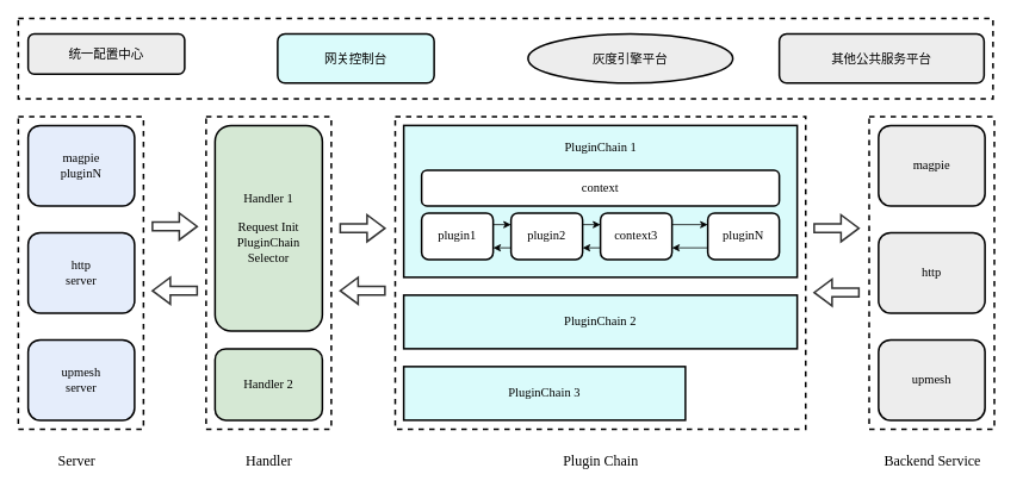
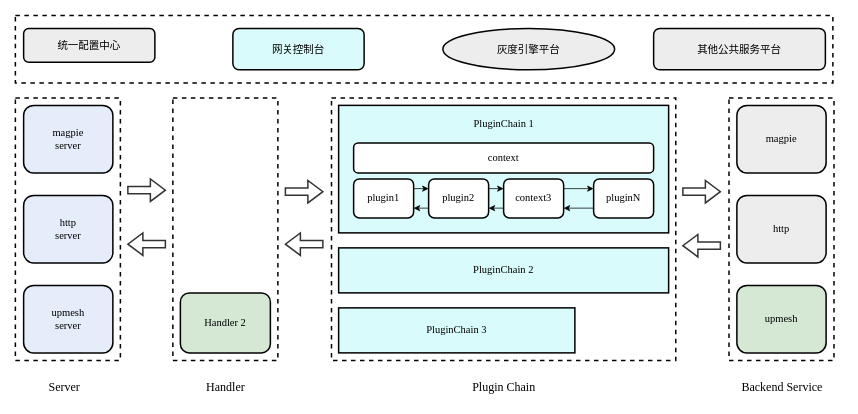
  <mxCell id="0" />
  <mxCell id="1" parent="0" />
  <mxCell id="2" value="" style="rounded=0;whiteSpace=wrap;html=1;strokeColor=#000000;strokeWidth=2;fontFamily=Verdana;fontSize=14;fillStyle=solid;fillColor=none;dashed=1;" vertex="1" parent="1"><mxGeometry x="20" y="20" width="1090" height="90" as="geometry" /></mxCell>
  <mxCell id="3" value="" style="rounded=0;whiteSpace=wrap;html=1;strokeColor=#000000;strokeWidth=2;fontFamily=Verdana;fontSize=14;fillStyle=solid;fillColor=none;dashed=1;" vertex="1" parent="1"><mxGeometry x="971.5" y="130" width="140" height="350" as="geometry" /></mxCell>
  <mxCell id="4" value="" style="rounded=0;whiteSpace=wrap;html=1;strokeColor=#000000;strokeWidth=2;fontFamily=Verdana;fontSize=14;fillStyle=solid;fillColor=none;dashed=1;" vertex="1" parent="1"><mxGeometry x="230" y="130" width="140" height="350" as="geometry" /></mxCell>
  <mxCell id="5" value="" style="rounded=0;whiteSpace=wrap;html=1;strokeColor=#000000;strokeWidth=2;fontFamily=Verdana;fontSize=14;fillStyle=solid;fillColor=none;dashed=1;" vertex="1" parent="1"><mxGeometry x="441.5" y="130" width="459" height="350" as="geometry" /></mxCell>
  <mxCell id="6" value="" style="rounded=0;whiteSpace=wrap;html=1;strokeColor=#000000;strokeWidth=2;fontFamily=Verdana;fontSize=14;fillStyle=solid;fillColor=none;dashed=1;" vertex="1" parent="1"><mxGeometry x="20" y="130" width="140" height="350" as="geometry" /></mxCell>
  <mxCell id="7" value="&lt;font style=&quot;font-size: 14px;&quot;&gt;统一配置中心&lt;/font&gt;" style="rounded=1;whiteSpace=wrap;html=1;strokeWidth=2;fillColor=#EDEDED;" vertex="1" parent="1"><mxGeometry x="31" y="37.5" width="175" height="45" as="geometry" /></mxCell>
- <mxCell id="8" value="magpie&lt;br&gt;pluginN" style="rounded=1;whiteSpace=wrap;html=1;strokeColor=#000000;strokeWidth=2;fontFamily=Verdana;fontSize=14;fillColor=#E5EDFB;" vertex="1" parent="1"><mxGeometry x="31" y="140" width="119" height="90" as="geometry" /></mxCell>
- <mxCell id="9" value="Handler 1&lt;br&gt;&lt;br&gt;Request Init&lt;br&gt;PluginChain&lt;br&gt;Selector" style="rounded=1;whiteSpace=wrap;html=1;strokeColor=#000000;strokeWidth=2;fontFamily=Verdana;fontSize=14;fillColor=#D5E8D4;" vertex="1" parent="1"><mxGeometry x="240" y="140" width="120" height="230" as="geometry" /></mxCell>
+ <mxCell id="8" value="magpie&lt;br&gt;server" style="rounded=1;whiteSpace=wrap;html=1;strokeColor=#000000;strokeWidth=2;fontFamily=Verdana;fontSize=14;fillColor=#E5EDFB;" vertex="1" parent="1"><mxGeometry x="31" y="140" width="119" height="90" as="geometry" /></mxCell>
  <mxCell id="10" value="Handler 2" style="rounded=1;whiteSpace=wrap;html=1;strokeColor=#000000;strokeWidth=2;fontFamily=Verdana;fontSize=14;fillColor=#D5E8D4;" vertex="1" parent="1"><mxGeometry x="240" y="390" width="120" height="80" as="geometry" /></mxCell>
  <mxCell id="11" value="&lt;div style=&quot;text-align: justify;&quot;&gt;&lt;br&gt;&lt;/div&gt;" style="rounded=0;whiteSpace=wrap;html=1;strokeColor=#000000;strokeWidth=2;fontFamily=Verdana;fontSize=14;align=left;fillColor=#DAFBFB;" vertex="1" parent="1"><mxGeometry x="451" y="140" width="440" height="170" as="geometry" /></mxCell>
  <mxCell id="12" value="context" style="rounded=1;whiteSpace=wrap;html=1;strokeColor=#000000;strokeWidth=2;fontFamily=Verdana;fontSize=14;" vertex="1" parent="1"><mxGeometry x="471" y="190" width="400" height="40" as="geometry" /></mxCell>
  <mxCell id="13" style="edgeStyle=orthogonalEdgeStyle;rounded=0;orthogonalLoop=1;jettySize=auto;html=1;exitX=1;exitY=0.25;exitDx=0;exitDy=0;entryX=0;entryY=0.25;entryDx=0;entryDy=0;fontFamily=Verdana;fontSize=14;" edge="1" parent="1" source="14" target="17"><mxGeometry relative="1" as="geometry" /></mxCell>
  <mxCell id="14" value="plugin1" style="rounded=1;whiteSpace=wrap;html=1;strokeColor=#000000;strokeWidth=2;fontFamily=Verdana;fontSize=14;" vertex="1" parent="1"><mxGeometry x="471" y="238" width="80" height="52" as="geometry" /></mxCell>
  <mxCell id="15" style="edgeStyle=orthogonalEdgeStyle;rounded=0;orthogonalLoop=1;jettySize=auto;html=1;exitX=0;exitY=0.75;exitDx=0;exitDy=0;entryX=1;entryY=0.75;entryDx=0;entryDy=0;fontFamily=Verdana;fontSize=14;" edge="1" parent="1" source="17" target="14"><mxGeometry relative="1" as="geometry" /></mxCell>
  <mxCell id="16" style="edgeStyle=orthogonalEdgeStyle;rounded=0;orthogonalLoop=1;jettySize=auto;html=1;exitX=1;exitY=0.25;exitDx=0;exitDy=0;entryX=0;entryY=0.25;entryDx=0;entryDy=0;fontFamily=Verdana;fontSize=14;" edge="1" parent="1" source="17" target="20"><mxGeometry relative="1" as="geometry" /></mxCell>
  <mxCell id="17" value="plugin2" style="rounded=1;whiteSpace=wrap;html=1;strokeColor=#000000;strokeWidth=2;fontFamily=Verdana;fontSize=14;" vertex="1" parent="1"><mxGeometry x="571" y="238" width="80" height="52" as="geometry" /></mxCell>
  <mxCell id="18" style="edgeStyle=orthogonalEdgeStyle;rounded=0;orthogonalLoop=1;jettySize=auto;html=1;exitX=0;exitY=0.75;exitDx=0;exitDy=0;entryX=1;entryY=0.75;entryDx=0;entryDy=0;fontFamily=Verdana;fontSize=14;" edge="1" parent="1" source="20" target="17"><mxGeometry relative="1" as="geometry" /></mxCell>
  <mxCell id="19" style="edgeStyle=orthogonalEdgeStyle;rounded=0;orthogonalLoop=1;jettySize=auto;html=1;exitX=1;exitY=0.25;exitDx=0;exitDy=0;entryX=0;entryY=0.25;entryDx=0;entryDy=0;fontFamily=Verdana;fontSize=14;" edge="1" parent="1" source="20" target="22"><mxGeometry relative="1" as="geometry" /></mxCell>
  <mxCell id="20" value="context3" style="rounded=1;whiteSpace=wrap;html=1;strokeColor=#000000;strokeWidth=2;fontFamily=Verdana;fontSize=14;" vertex="1" parent="1"><mxGeometry x="671" y="238" width="80" height="52" as="geometry" /></mxCell>
  <mxCell id="21" style="edgeStyle=orthogonalEdgeStyle;rounded=0;orthogonalLoop=1;jettySize=auto;html=1;exitX=0;exitY=0.75;exitDx=0;exitDy=0;entryX=1;entryY=0.75;entryDx=0;entryDy=0;fontFamily=Verdana;fontSize=14;" edge="1" parent="1" source="22" target="20"><mxGeometry relative="1" as="geometry" /></mxCell>
  <mxCell id="22" value="pluginN" style="rounded=1;whiteSpace=wrap;html=1;strokeColor=#000000;strokeWidth=2;fontFamily=Verdana;fontSize=14;" vertex="1" parent="1"><mxGeometry x="791" y="238" width="80" height="52" as="geometry" /></mxCell>
  <mxCell id="23" value="PluginChain 2" style="rounded=0;whiteSpace=wrap;html=1;strokeColor=#000000;strokeWidth=2;fontFamily=Verdana;fontSize=14;fillColor=#DAFBFB;" vertex="1" parent="1"><mxGeometry x="451" y="330" width="440" height="60" as="geometry" /></mxCell>
  <mxCell id="24" value="PluginChain 3" style="rounded=0;whiteSpace=wrap;html=1;strokeColor=#000000;strokeWidth=2;fontFamily=Verdana;fontSize=14;fillColor=#DAFBFB;" vertex="1" parent="1"><mxGeometry x="451" y="410" width="315" height="60" as="geometry" /></mxCell>
  <mxCell id="25" value="http&lt;br&gt;server" style="rounded=1;whiteSpace=wrap;html=1;strokeColor=#000000;strokeWidth=2;fontFamily=Verdana;fontSize=14;fillColor=#E5EDFB;" vertex="1" parent="1"><mxGeometry x="31" y="260" width="119" height="90" as="geometry" /></mxCell>
  <mxCell id="26" value="upmesh&lt;br&gt;server" style="rounded=1;whiteSpace=wrap;html=1;strokeColor=#000000;strokeWidth=2;fontFamily=Verdana;fontSize=14;fillColor=#E5EDFB;" vertex="1" parent="1"><mxGeometry x="31" y="380" width="119" height="90" as="geometry" /></mxCell>
  <mxCell id="27" value="PluginChain 1" style="text;html=1;resizable=0;autosize=1;align=center;verticalAlign=middle;points=[];fillColor=none;strokeColor=none;rounded=0;strokeWidth=2;fontFamily=Verdana;fontSize=14;" vertex="1" parent="1"><mxGeometry x="611" y="150" width="120" height="30" as="geometry" /></mxCell>
  <mxCell id="28" value="magpie" style="rounded=1;whiteSpace=wrap;html=1;strokeColor=#000000;strokeWidth=2;fontFamily=Verdana;fontSize=14;fillColor=#EDEDED;" vertex="1" parent="1"><mxGeometry x="982" y="140" width="119" height="90" as="geometry" /></mxCell>
  <mxCell id="29" value="http" style="rounded=1;whiteSpace=wrap;html=1;strokeColor=#000000;strokeWidth=2;fontFamily=Verdana;fontSize=14;fillColor=#EDEDED;" vertex="1" parent="1"><mxGeometry x="982" y="260" width="119" height="90" as="geometry" /></mxCell>
- <mxCell id="30" value="upmesh" style="rounded=1;whiteSpace=wrap;html=1;strokeColor=#000000;strokeWidth=2;fontFamily=Verdana;fontSize=14;fillColor=#EDEDED;" vertex="1" parent="1"><mxGeometry x="982" y="380" width="119" height="90" as="geometry" /></mxCell>
+ <mxCell id="30" value="upmesh" style="rounded=1;whiteSpace=wrap;html=1;strokeColor=#000000;strokeWidth=2;fontFamily=Verdana;fontSize=14;fillColor=#d5e8d4;" vertex="1" parent="1"><mxGeometry x="982" y="380" width="119" height="90" as="geometry" /></mxCell>
  <mxCell id="31" value="&lt;span style=&quot;font-size: 14px;&quot;&gt;网关控制台&lt;/span&gt;" style="rounded=1;whiteSpace=wrap;html=1;strokeWidth=2;fillColor=#DAFBFB;" vertex="1" parent="1"><mxGeometry x="310" y="37.5" width="175" height="55" as="geometry" /></mxCell>
  <mxCell id="32" value="&lt;font style=&quot;font-size: 14px;&quot;&gt;灰度引擎平台&lt;/font&gt;" style="ellipse;whiteSpace=wrap;html=1;strokeWidth=2;fillColor=#EDEDED;" vertex="1" parent="1"><mxGeometry x="590" y="37.5" width="229" height="55" as="geometry" /></mxCell>
  <mxCell id="33" value="&lt;font style=&quot;font-size: 14px;&quot;&gt;其他公共服务平台&lt;/font&gt;" style="rounded=1;whiteSpace=wrap;html=1;strokeWidth=2;fillColor=#EDEDED;" vertex="1" parent="1"><mxGeometry x="871" y="37.5" width="229" height="55" as="geometry" /></mxCell>
  <mxCell id="34" value="" style="html=1;shadow=0;dashed=0;align=center;verticalAlign=middle;shape=mxgraph.arrows2.arrow;dy=0.67;dx=20;notch=0;fillStyle=solid;strokeColor=#333333;strokeWidth=2;fontFamily=Verdana;fontSize=14;fillColor=none;" vertex="1" parent="1"><mxGeometry x="170" y="238" width="50" height="30" as="geometry" /></mxCell>
  <mxCell id="35" value="" style="html=1;shadow=0;dashed=0;align=center;verticalAlign=middle;shape=mxgraph.arrows2.arrow;dy=0.67;dx=20;notch=0;fillStyle=solid;strokeColor=#333333;strokeWidth=2;fontFamily=Verdana;fontSize=14;fillColor=none;rotation=-180;" vertex="1" parent="1"><mxGeometry x="170" y="310" width="50" height="30" as="geometry" /></mxCell>
  <mxCell id="36" value="" style="html=1;shadow=0;dashed=0;align=center;verticalAlign=middle;shape=mxgraph.arrows2.arrow;dy=0.67;dx=20;notch=0;fillStyle=solid;strokeColor=#333333;strokeWidth=2;fontFamily=Verdana;fontSize=14;fillColor=none;" vertex="1" parent="1"><mxGeometry x="380" y="240" width="50" height="30" as="geometry" /></mxCell>
  <mxCell id="37" value="" style="html=1;shadow=0;dashed=0;align=center;verticalAlign=middle;shape=mxgraph.arrows2.arrow;dy=0.67;dx=20;notch=0;fillStyle=solid;strokeColor=#333333;strokeWidth=2;fontFamily=Verdana;fontSize=14;fillColor=none;rotation=-180;" vertex="1" parent="1"><mxGeometry x="380" y="310" width="50" height="30" as="geometry" /></mxCell>
  <mxCell id="38" value="" style="html=1;shadow=0;dashed=0;align=center;verticalAlign=middle;shape=mxgraph.arrows2.arrow;dy=0.67;dx=20;notch=0;fillStyle=solid;strokeColor=#333333;strokeWidth=2;fontFamily=Verdana;fontSize=14;fillColor=none;" vertex="1" parent="1"><mxGeometry x="910" y="240" width="50" height="30" as="geometry" /></mxCell>
  <mxCell id="39" value="" style="html=1;shadow=0;dashed=0;align=center;verticalAlign=middle;shape=mxgraph.arrows2.arrow;dy=0.67;dx=20;notch=0;fillStyle=solid;strokeColor=#333333;strokeWidth=2;fontFamily=Verdana;fontSize=14;fillColor=none;rotation=-180;" vertex="1" parent="1"><mxGeometry x="910" y="312" width="50" height="30" as="geometry" /></mxCell>
  <mxCell id="40" value="&lt;font style=&quot;font-size: 16px;&quot;&gt;Server&lt;/font&gt;" style="text;html=1;resizable=0;autosize=1;align=center;verticalAlign=middle;points=[];fillColor=none;strokeColor=none;rounded=0;dashed=1;fillStyle=solid;strokeWidth=2;fontFamily=Verdana;fontSize=14;" vertex="1" parent="1"><mxGeometry x="45" y="500" width="80" height="30" as="geometry" /></mxCell>
  <mxCell id="41" value="&lt;font style=&quot;font-size: 16px;&quot;&gt;Handler&lt;/font&gt;" style="text;html=1;resizable=0;autosize=1;align=center;verticalAlign=middle;points=[];fillColor=none;strokeColor=none;rounded=0;dashed=1;fillStyle=solid;strokeWidth=2;fontFamily=Verdana;fontSize=14;" vertex="1" parent="1"><mxGeometry x="255" y="500" width="90" height="30" as="geometry" /></mxCell>
  <mxCell id="42" value="&lt;font style=&quot;font-size: 16px;&quot;&gt;Plugin Chain&lt;/font&gt;" style="text;html=1;resizable=0;autosize=1;align=center;verticalAlign=middle;points=[];fillColor=none;strokeColor=none;rounded=0;dashed=1;fillStyle=solid;strokeWidth=2;fontFamily=Verdana;fontSize=14;" vertex="1" parent="1"><mxGeometry x="611" y="500" width="120" height="30" as="geometry" /></mxCell>
  <mxCell id="43" value="&lt;font style=&quot;font-size: 16px;&quot;&gt;Backend Service&lt;/font&gt;" style="text;html=1;resizable=0;autosize=1;align=center;verticalAlign=middle;points=[];fillColor=none;strokeColor=none;rounded=0;dashed=1;fillStyle=solid;strokeWidth=2;fontFamily=Verdana;fontSize=14;" vertex="1" parent="1"><mxGeometry x="961.5" y="500" width="160" height="30" as="geometry" /></mxCell>
